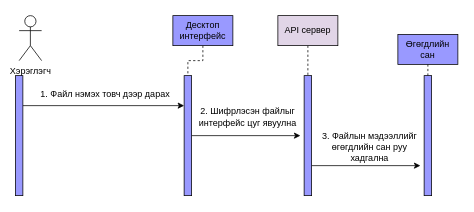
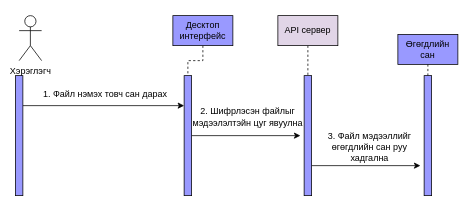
  <mxCell id="0" />
  <mxCell id="1" parent="0" />
  <mxCell id="2" value="Хэрэглэгч" style="shape=umlActor;verticalLabelPosition=bottom;verticalAlign=top;html=1;outlineConnect=0;" vertex="1" parent="1"><mxGeometry x="25" y="20" width="30" height="60" as="geometry" /></mxCell>
  <mxCell id="3" style="edgeStyle=orthogonalEdgeStyle;rounded=0;orthogonalLoop=1;jettySize=auto;html=1;exitX=1;exitY=0.25;exitDx=0;exitDy=0;entryX=0;entryY=0.25;entryDx=0;entryDy=0;" edge="1" parent="1" source="4" target="10"><mxGeometry relative="1" as="geometry" /></mxCell>
  <mxCell id="4" value="" style="rounded=0;whiteSpace=wrap;html=1;fillColor=#9999FF;" vertex="1" parent="1"><mxGeometry x="20" y="100" width="10" height="160" as="geometry" /></mxCell>
  <mxCell id="5" style="edgeStyle=orthogonalEdgeStyle;rounded=0;orthogonalLoop=1;jettySize=auto;html=1;exitX=0.5;exitY=1;exitDx=0;exitDy=0;entryX=0.5;entryY=0;entryDx=0;entryDy=0;dashed=1;endArrow=none;endFill=0;" edge="1" parent="1" source="6" target="10"><mxGeometry relative="1" as="geometry" /></mxCell>
  <mxCell id="6" value="Десктоп&lt;br&gt;интерфейс" style="rounded=0;whiteSpace=wrap;html=1;fillColor=#9999FF;" vertex="1" parent="1"><mxGeometry x="230" y="20" width="80" height="40" as="geometry" /></mxCell>
  <mxCell id="7" style="edgeStyle=orthogonalEdgeStyle;rounded=0;orthogonalLoop=1;jettySize=auto;html=1;exitX=0.5;exitY=1;exitDx=0;exitDy=0;entryX=0.5;entryY=0;entryDx=0;entryDy=0;dashed=1;endArrow=none;endFill=0;" edge="1" parent="1" source="8" target="15"><mxGeometry relative="1" as="geometry" /></mxCell>
  <mxCell id="8" value="API сервер" style="rounded=0;whiteSpace=wrap;html=1;fillColor=#e1d5e7;" vertex="1" parent="1"><mxGeometry x="370" y="20" width="80" height="40" as="geometry" /></mxCell>
  <mxCell id="9" style="edgeStyle=orthogonalEdgeStyle;rounded=0;orthogonalLoop=1;jettySize=auto;html=1;exitX=1;exitY=0.5;exitDx=0;exitDy=0;" edge="1" parent="1" source="10"><mxGeometry relative="1" as="geometry"><mxPoint x="400" y="180" as="targetPoint" /></mxGeometry></mxCell>
  <mxCell id="10" value="" style="rounded=0;whiteSpace=wrap;html=1;fillColor=#9999FF;" vertex="1" parent="1"><mxGeometry x="245" y="100" width="10" height="160" as="geometry" /></mxCell>
  <mxCell id="11" style="edgeStyle=orthogonalEdgeStyle;rounded=0;orthogonalLoop=1;jettySize=auto;html=1;exitX=0.5;exitY=1;exitDx=0;exitDy=0;entryX=0.5;entryY=0;entryDx=0;entryDy=0;dashed=1;endArrow=none;endFill=0;" edge="1" parent="1" source="12" target="17"><mxGeometry relative="1" as="geometry" /></mxCell>
  <mxCell id="12" value="Өгөгдлийн сан" style="rounded=0;whiteSpace=wrap;html=1;fillColor=#9999FF;" vertex="1" parent="1"><mxGeometry x="530" y="45" width="80" height="40" as="geometry" /></mxCell>
- <mxCell id="13" value="1. Файл нэмэх товч дээр дарах" style="text;strokeColor=none;align=center;fillColor=none;html=1;verticalAlign=middle;whiteSpace=wrap;rounded=0;" vertex="1" parent="1"><mxGeometry x="20" y="110" width="240" height="30" as="geometry" /></mxCell>
+ <mxCell id="13" value="1. Файл нэмэх товч сан дарах" style="text;strokeColor=none;align=center;fillColor=none;html=1;verticalAlign=middle;whiteSpace=wrap;rounded=0;" vertex="1" parent="1"><mxGeometry x="20" y="110" width="240" height="30" as="geometry" /></mxCell>
  <mxCell id="14" style="edgeStyle=orthogonalEdgeStyle;rounded=0;orthogonalLoop=1;jettySize=auto;html=1;exitX=1;exitY=0.75;exitDx=0;exitDy=0;" edge="1" parent="1" source="15"><mxGeometry relative="1" as="geometry"><mxPoint x="560" y="220" as="targetPoint" /></mxGeometry></mxCell>
  <mxCell id="15" value="" style="rounded=0;whiteSpace=wrap;html=1;fillColor=#9999FF;" vertex="1" parent="1"><mxGeometry x="405" y="100" width="10" height="160" as="geometry" /></mxCell>
- <mxCell id="16" value="2. Шифрлэсэн файлыг интерфейс цуг явуулна" style="text;strokeColor=none;align=center;fillColor=none;html=1;verticalAlign=middle;whiteSpace=wrap;rounded=0;" vertex="1" parent="1"><mxGeometry x="245" y="140" width="170" height="30" as="geometry" /></mxCell>
+ <mxCell id="16" value="2. Шифрлэсэн файлыг мэдээлэлтэйн цуг явуулна" style="text;strokeColor=none;align=center;fillColor=none;html=1;verticalAlign=middle;whiteSpace=wrap;rounded=0;" vertex="1" parent="1"><mxGeometry x="245" y="140" width="170" height="30" as="geometry" /></mxCell>
  <mxCell id="17" value="" style="rounded=0;whiteSpace=wrap;html=1;fillColor=#9999FF;" vertex="1" parent="1"><mxGeometry x="565" y="100" width="10" height="160" as="geometry" /></mxCell>
- <mxCell id="18" value="3. Файлын мэдээллийг өгөгдлийн сан руу хадгална" style="text;strokeColor=none;align=center;fillColor=none;html=1;verticalAlign=middle;whiteSpace=wrap;rounded=0;" vertex="1" parent="1"><mxGeometry x="415" y="180" width="155" height="30" as="geometry" /></mxCell>
+ <mxCell id="18" value="3. Файл мэдээллийг өгөгдлийн сан руу хадгална" style="text;strokeColor=none;align=center;fillColor=none;html=1;verticalAlign=middle;whiteSpace=wrap;rounded=0;" vertex="1" parent="1"><mxGeometry x="415" y="180" width="155" height="30" as="geometry" /></mxCell>
